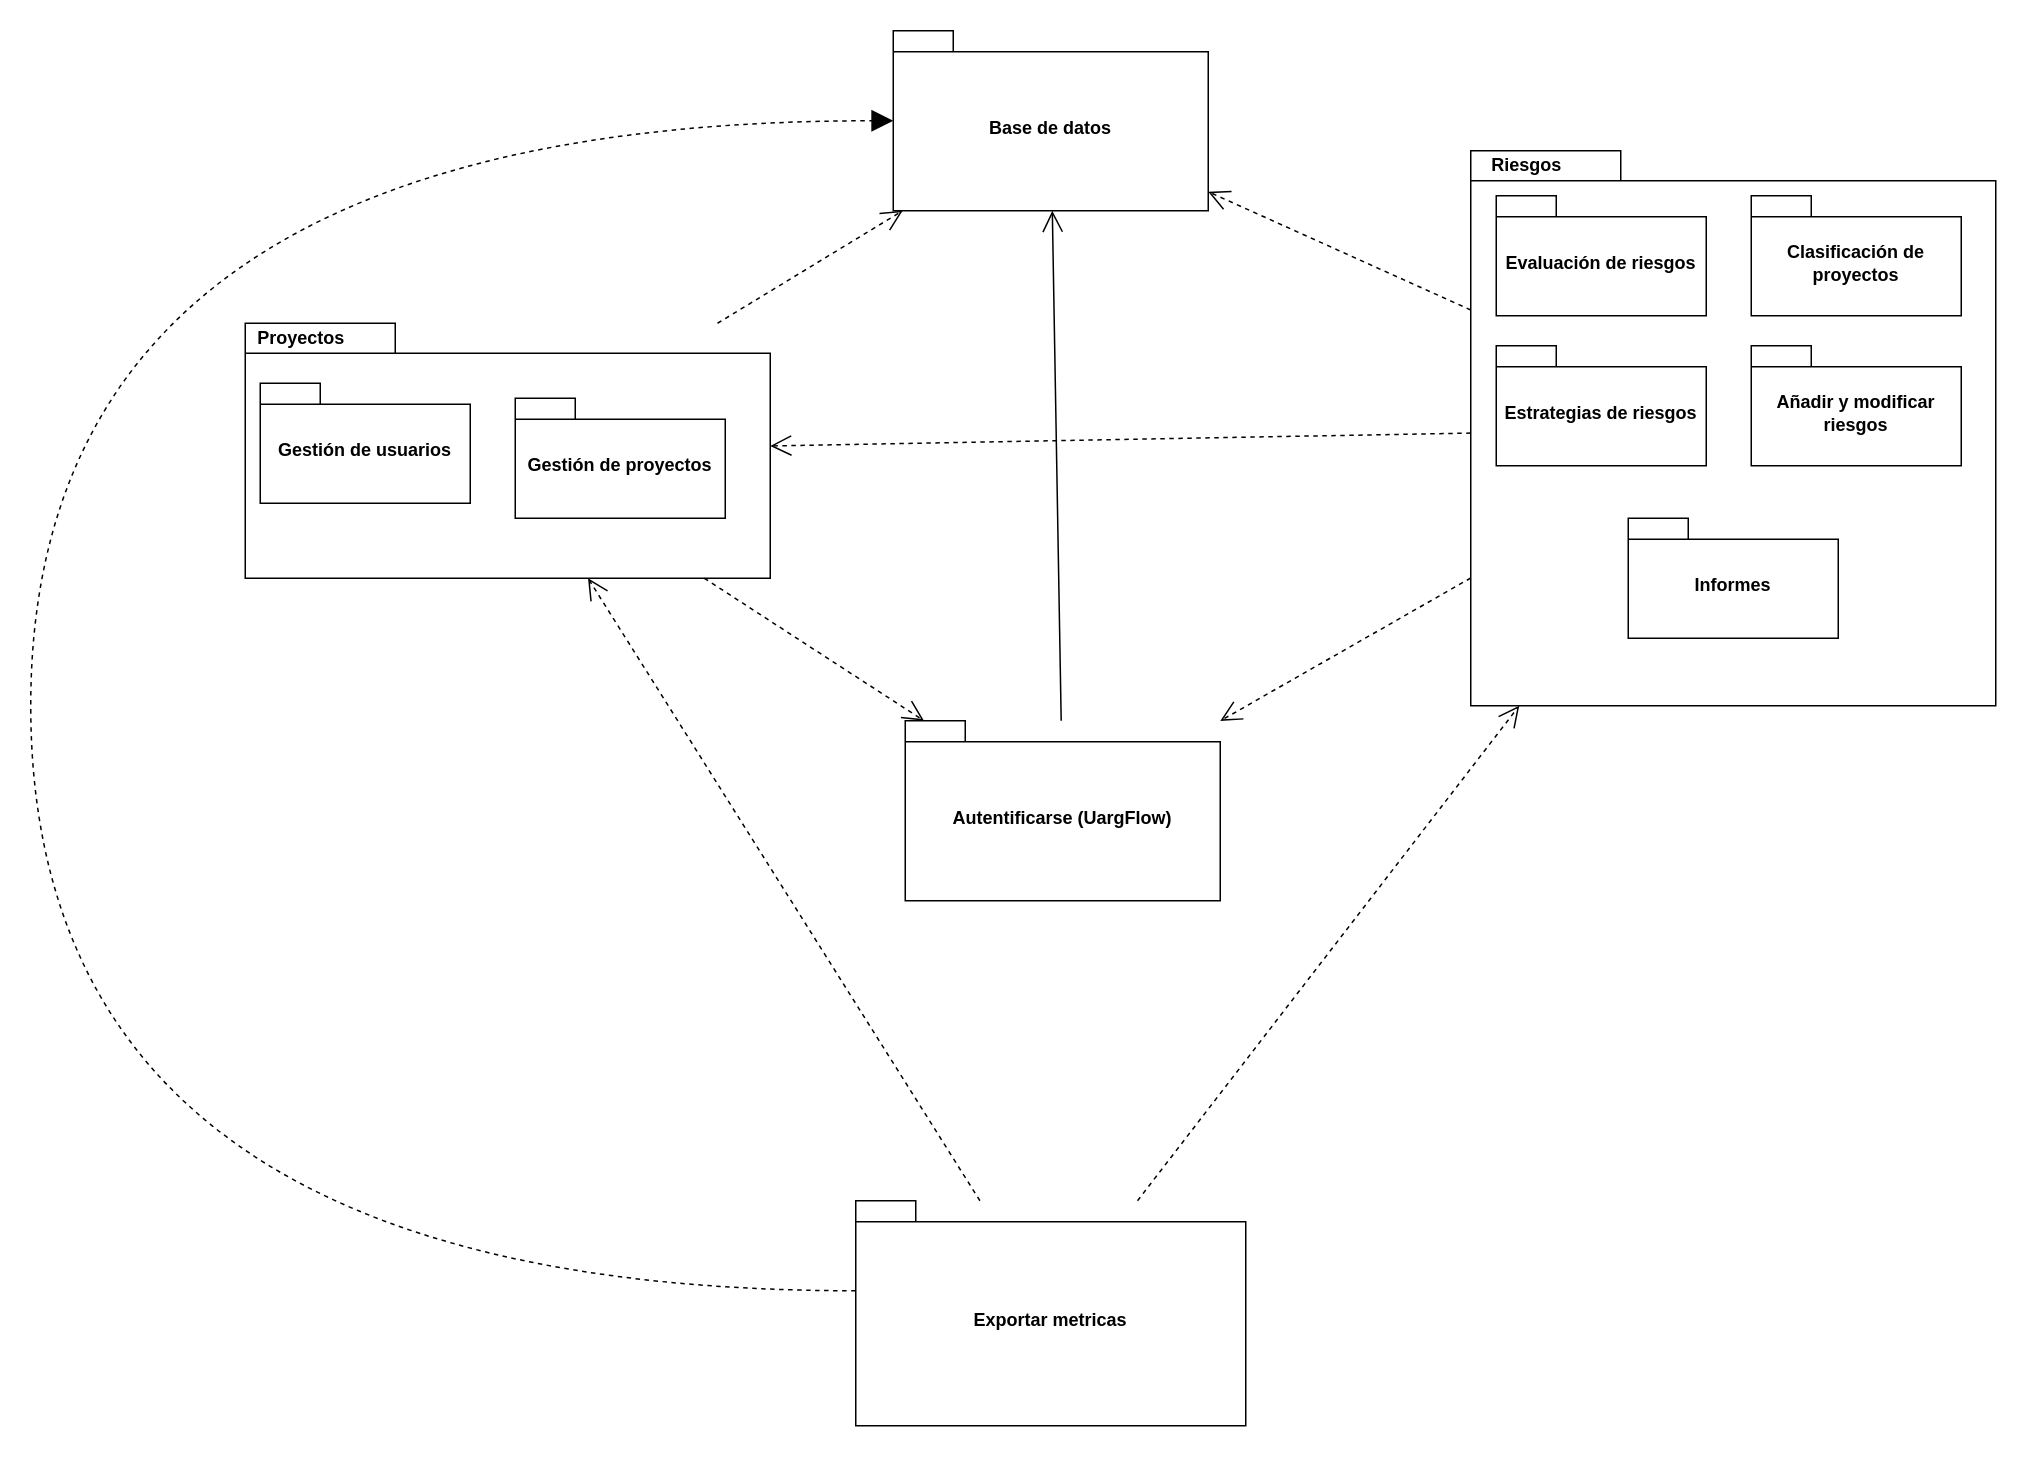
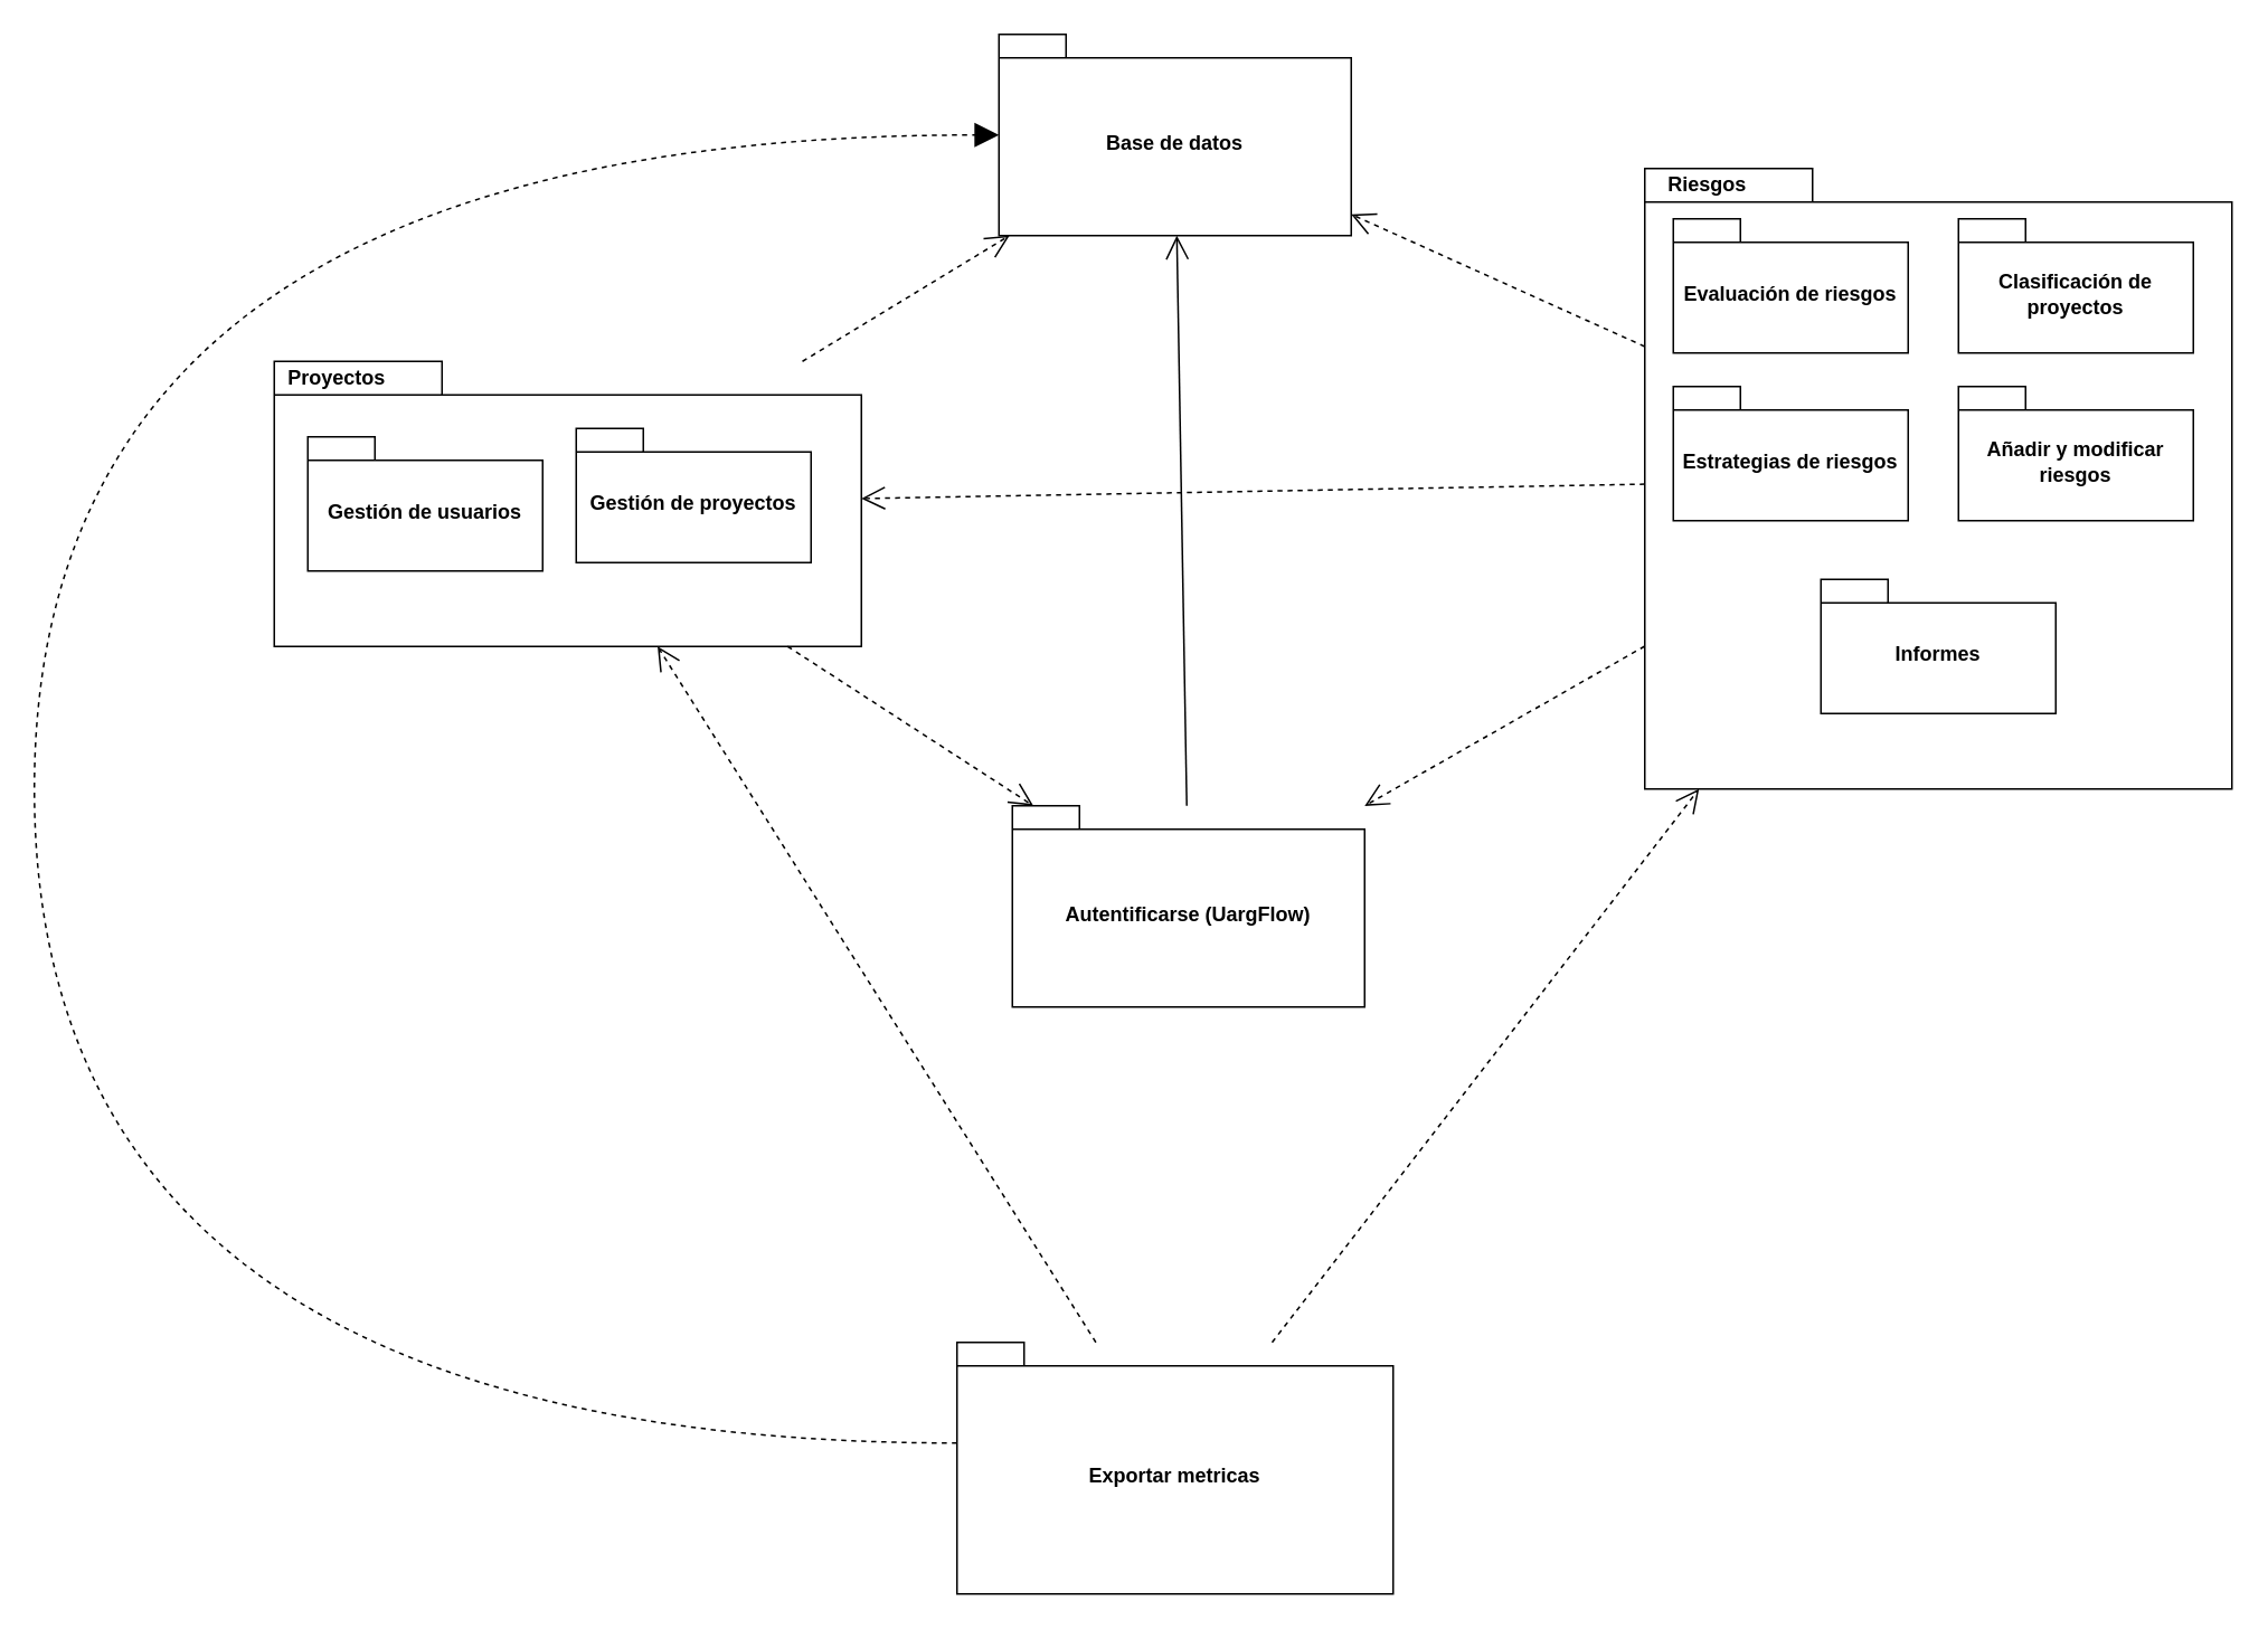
  <mxCell id="0" />
  <mxCell id="1" parent="0" />
  <mxCell id="2" value="Base de datos" style="shape=folder;fontStyle=1;spacingTop=10;tabWidth=40;tabHeight=14;tabPosition=left;html=1;whiteSpace=wrap;" vertex="1" parent="1"><mxGeometry x="595" y="20" width="210" height="120" as="geometry" /></mxCell>
  <mxCell id="3" value="Autentificarse (UargFlow)" style="shape=folder;fontStyle=1;spacingTop=10;tabWidth=40;tabHeight=14;tabPosition=left;html=1;whiteSpace=wrap;" vertex="1" parent="1"><mxGeometry x="603" y="480" width="210" height="120" as="geometry" /></mxCell>
  <mxCell id="4" value="" style="shape=folder;fontStyle=1;spacingTop=10;tabWidth=100;tabHeight=20;tabPosition=left;html=1;whiteSpace=wrap;" vertex="1" parent="1"><mxGeometry x="163" y="215" width="350" height="170" as="geometry" /></mxCell>
  <mxCell id="5" value="&lt;b&gt;Proyectos&lt;/b&gt;" style="text;html=1;align=center;verticalAlign=middle;resizable=0;points=[];autosize=1;strokeColor=none;fillColor=none;" vertex="1" parent="1"><mxGeometry x="160" y="210" width="80" height="30" as="geometry" /></mxCell>
  <mxCell id="6" value="" style="shape=folder;fontStyle=1;spacingTop=10;tabWidth=100;tabHeight=20;tabPosition=left;html=1;whiteSpace=wrap;" vertex="1" parent="1"><mxGeometry x="980" y="100" width="350" height="370" as="geometry" /></mxCell>
  <mxCell id="7" value="&lt;b&gt;Riesgos&lt;/b&gt;" style="text;html=1;align=center;verticalAlign=middle;resizable=0;points=[];autosize=1;strokeColor=none;fillColor=none;" vertex="1" parent="1"><mxGeometry x="982" y="95" width="70" height="30" as="geometry" /></mxCell>
- <mxCell id="8" value="Gestión de usuarios" style="shape=folder;fontStyle=1;spacingTop=10;tabWidth=40;tabHeight=14;tabPosition=left;html=1;whiteSpace=wrap;" vertex="1" parent="1"><mxGeometry x="173" y="255" width="140" height="80" as="geometry" /></mxCell>
- <mxCell id="9" value="Gestión de proyectos" style="shape=folder;fontStyle=1;spacingTop=10;tabWidth=40;tabHeight=14;tabPosition=left;html=1;whiteSpace=wrap;" vertex="1" parent="1"><mxGeometry x="343" y="265" width="140" height="80" as="geometry" /></mxCell>
+ <mxCell id="8" value="Gestión de usuarios" style="shape=folder;fontStyle=1;spacingTop=10;tabWidth=40;tabHeight=14;tabPosition=left;html=1;whiteSpace=wrap;" vertex="1" parent="1"><mxGeometry x="183" y="260" width="140" height="80" as="geometry" /></mxCell>
+ <mxCell id="9" value="Gestión de proyectos" style="shape=folder;fontStyle=1;spacingTop=10;tabWidth=40;tabHeight=14;tabPosition=left;html=1;whiteSpace=wrap;" vertex="1" parent="1"><mxGeometry x="343" y="255" width="140" height="80" as="geometry" /></mxCell>
  <mxCell id="10" value="Evaluación de riesgos" style="shape=folder;fontStyle=1;spacingTop=10;tabWidth=40;tabHeight=14;tabPosition=left;html=1;whiteSpace=wrap;" vertex="1" parent="1"><mxGeometry x="997" y="130" width="140" height="80" as="geometry" /></mxCell>
  <mxCell id="11" value="Clasificación de proyectos" style="shape=folder;fontStyle=1;spacingTop=10;tabWidth=40;tabHeight=14;tabPosition=left;html=1;whiteSpace=wrap;" vertex="1" parent="1"><mxGeometry x="1167" y="130" width="140" height="80" as="geometry" /></mxCell>
  <mxCell id="12" value="Estrategias de riesgos" style="shape=folder;fontStyle=1;spacingTop=10;tabWidth=40;tabHeight=14;tabPosition=left;html=1;whiteSpace=wrap;" vertex="1" parent="1"><mxGeometry x="997" y="230" width="140" height="80" as="geometry" /></mxCell>
  <mxCell id="13" value="" style="endArrow=open;endSize=12;dashed=0;html=1;rounded=0;" edge="1" parent="1" source="3" target="2"><mxGeometry width="160" relative="1" as="geometry"><mxPoint x="800" y="290" as="sourcePoint" /><mxPoint x="743" y="450" as="targetPoint" /></mxGeometry></mxCell>
  <mxCell id="14" value="" style="endArrow=open;endSize=12;dashed=1;html=1;rounded=0;" edge="1" parent="1" source="4" target="3"><mxGeometry width="160" relative="1" as="geometry"><mxPoint x="738" y="390" as="sourcePoint" /><mxPoint x="573" y="390" as="targetPoint" /></mxGeometry></mxCell>
  <mxCell id="15" value="" style="endArrow=open;endSize=12;dashed=1;html=1;rounded=0;" edge="1" parent="1" source="6" target="3"><mxGeometry width="160" relative="1" as="geometry"><mxPoint x="481" y="540" as="sourcePoint" /><mxPoint x="473" y="450" as="targetPoint" /></mxGeometry></mxCell>
  <mxCell id="16" value="Añadir y modificar riesgos" style="shape=folder;fontStyle=1;spacingTop=10;tabWidth=40;tabHeight=14;tabPosition=left;html=1;whiteSpace=wrap;" vertex="1" parent="1"><mxGeometry x="1167" y="230" width="140" height="80" as="geometry" /></mxCell>
  <mxCell id="17" value="Exportar metricas" style="shape=folder;fontStyle=1;spacingTop=10;tabWidth=40;tabHeight=14;tabPosition=left;html=1;whiteSpace=wrap;" vertex="1" parent="1"><mxGeometry x="570" y="800" width="260" height="150" as="geometry" /></mxCell>
  <mxCell id="18" value="Informes" style="shape=folder;fontStyle=1;spacingTop=10;tabWidth=40;tabHeight=14;tabPosition=left;html=1;whiteSpace=wrap;" vertex="1" parent="1"><mxGeometry x="1085" y="345" width="140" height="80" as="geometry" /></mxCell>
  <mxCell id="19" value="" style="endArrow=open;endSize=12;dashed=1;html=1;rounded=0;" edge="1" parent="1" source="4" target="2"><mxGeometry width="160" relative="1" as="geometry"><mxPoint x="430" y="110" as="sourcePoint" /><mxPoint x="718" y="330" as="targetPoint" /></mxGeometry></mxCell>
  <mxCell id="20" value="" style="endArrow=open;endSize=12;dashed=1;html=1;rounded=0;" edge="1" parent="1" source="6" target="2"><mxGeometry width="160" relative="1" as="geometry"><mxPoint x="625" y="210" as="sourcePoint" /><mxPoint x="860" y="320" as="targetPoint" /></mxGeometry></mxCell>
  <mxCell id="21" value="" style="endArrow=open;endSize=12;dashed=1;html=1;rounded=0;" edge="1" parent="1" source="6" target="4"><mxGeometry width="160" relative="1" as="geometry"><mxPoint x="990" y="395" as="sourcePoint" /><mxPoint x="823" y="490" as="targetPoint" /></mxGeometry></mxCell>
  <mxCell id="22" value="" style="endArrow=open;endSize=12;dashed=1;html=1;rounded=0;" edge="1" parent="1" source="17" target="6"><mxGeometry width="160" relative="1" as="geometry"><mxPoint x="731" y="760" as="sourcePoint" /><mxPoint x="722" y="610" as="targetPoint" /></mxGeometry></mxCell>
  <mxCell id="23" value="" style="endArrow=open;endSize=12;dashed=1;html=1;rounded=0;" edge="1" parent="1" source="17" target="4"><mxGeometry width="160" relative="1" as="geometry"><mxPoint x="795" y="760" as="sourcePoint" /><mxPoint x="1018" y="480" as="targetPoint" /></mxGeometry></mxCell>
  <mxCell id="24" value="" style="endArrow=block;endSize=12;dashed=1;html=1;rounded=0;edgeStyle=orthogonalEdgeStyle;curved=1;" edge="1" parent="1" source="17" target="2"><mxGeometry width="160" relative="1" as="geometry"><mxPoint x="768" y="810" as="sourcePoint" /><mxPoint x="1022" y="480" as="targetPoint" /><Array as="points"><mxPoint x="20" y="860" /><mxPoint x="20" y="80" /></Array></mxGeometry></mxCell>
